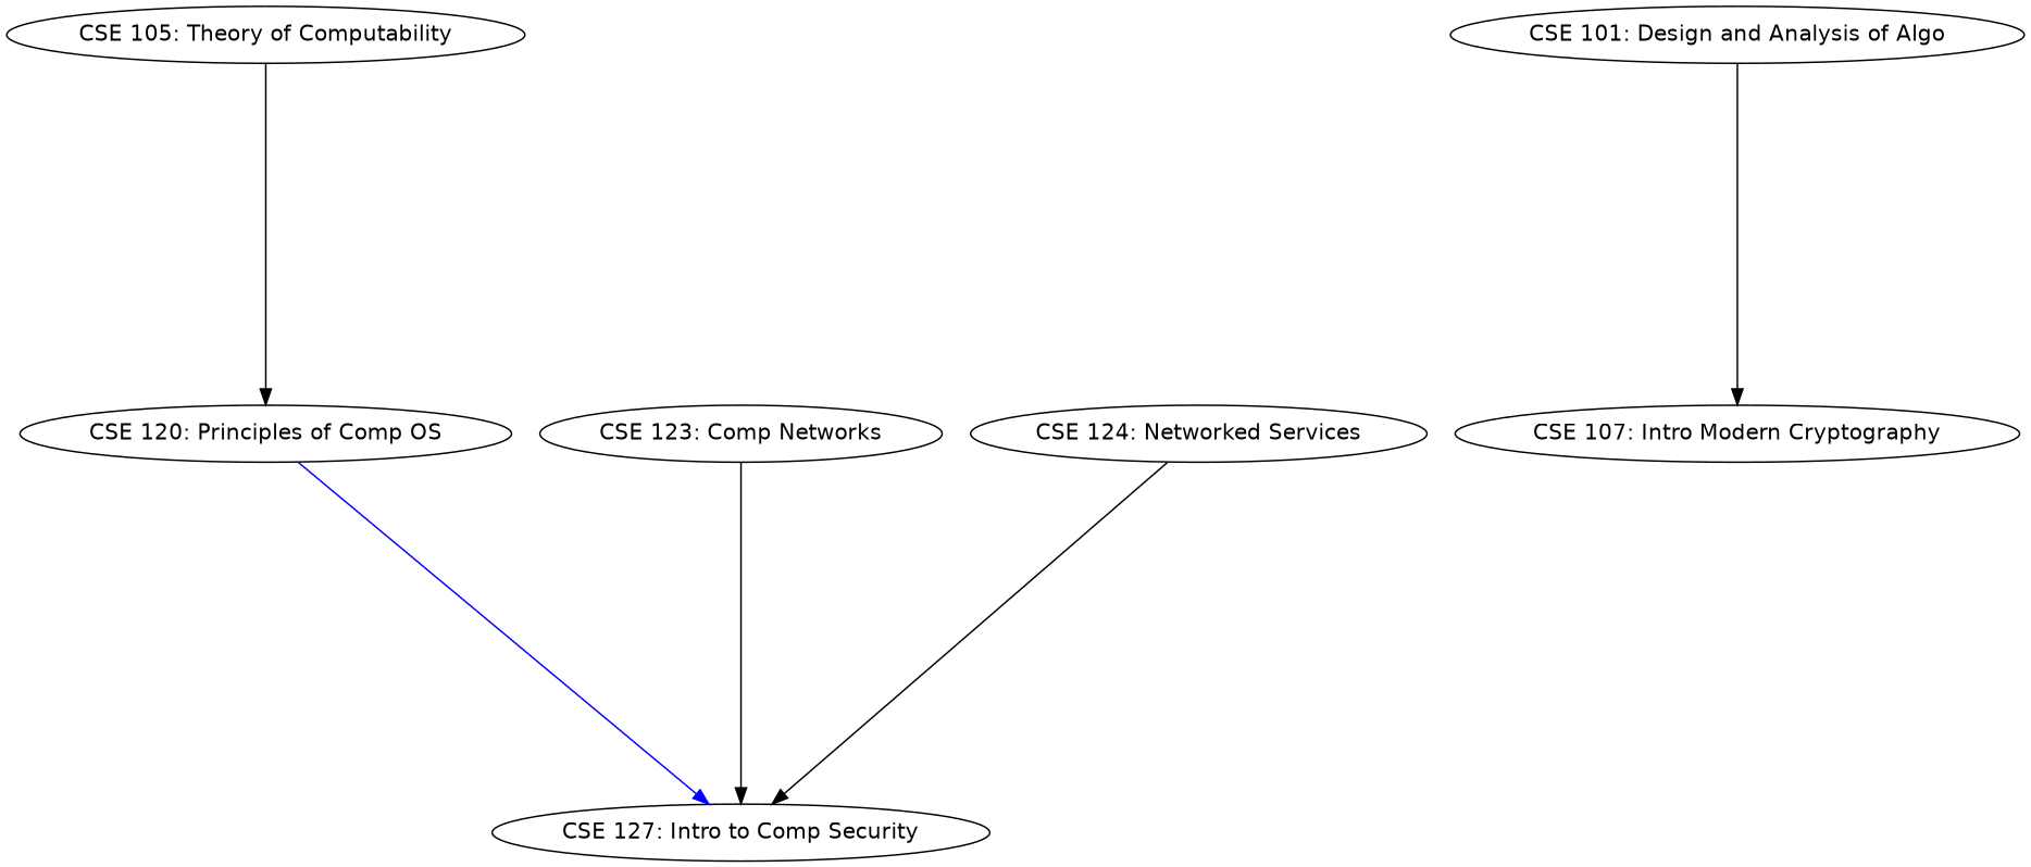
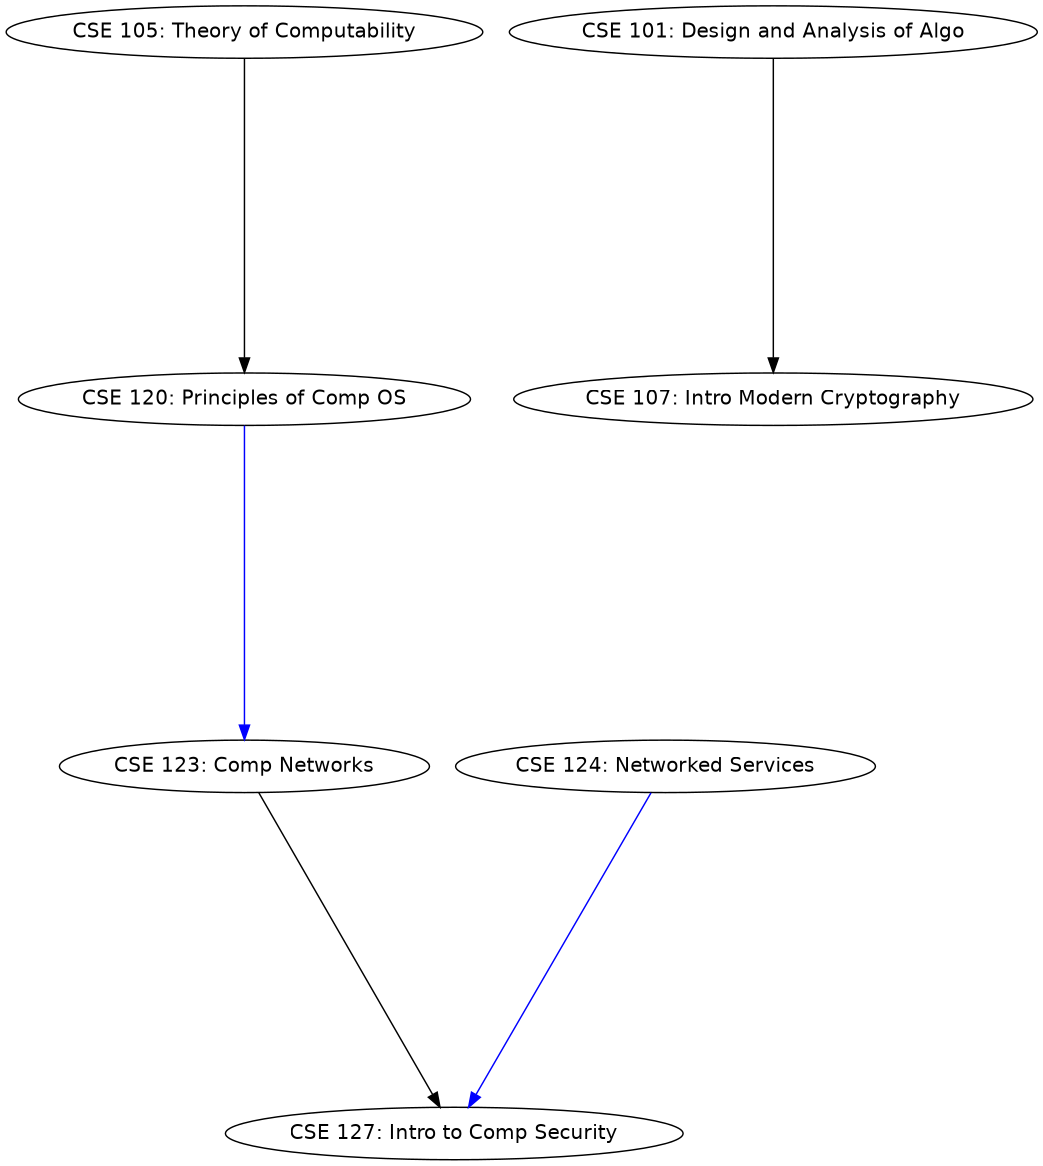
  digraph {
    fontname="DejaVu Sans"
    ranksep=3
    node [fontname="DejaVu Sans"]
    edge [fontname="DejaVu Sans"]
    "CSE 105: Theory of Computability"
    "CSE 120: Principles of Comp OS"
    "CSE 101: Design and Analysis of Algo"
    "CSE 107: Intro Modern Cryptography"
    "CSE 127: Intro to Comp Security"
    "CSE 123: Comp Networks"
    "CSE 124: Networked Services"
    "CSE 105: Theory of Computability" -> "CSE 120: Principles of Comp OS"
-   "CSE 120: Principles of Comp OS" -> "CSE 127: Intro to Comp Security" [color=blue]
+   "CSE 120: Principles of Comp OS" -> "CSE 123: Comp Networks" [color=blue]
    "CSE 101: Design and Analysis of Algo" -> "CSE 107: Intro Modern Cryptography"
    "CSE 123: Comp Networks" -> "CSE 127: Intro to Comp Security" [color=black]
-   "CSE 124: Networked Services" -> "CSE 127: Intro to Comp Security" [color=black]
+   "CSE 124: Networked Services" -> "CSE 127: Intro to Comp Security" [color=blue]
  }
